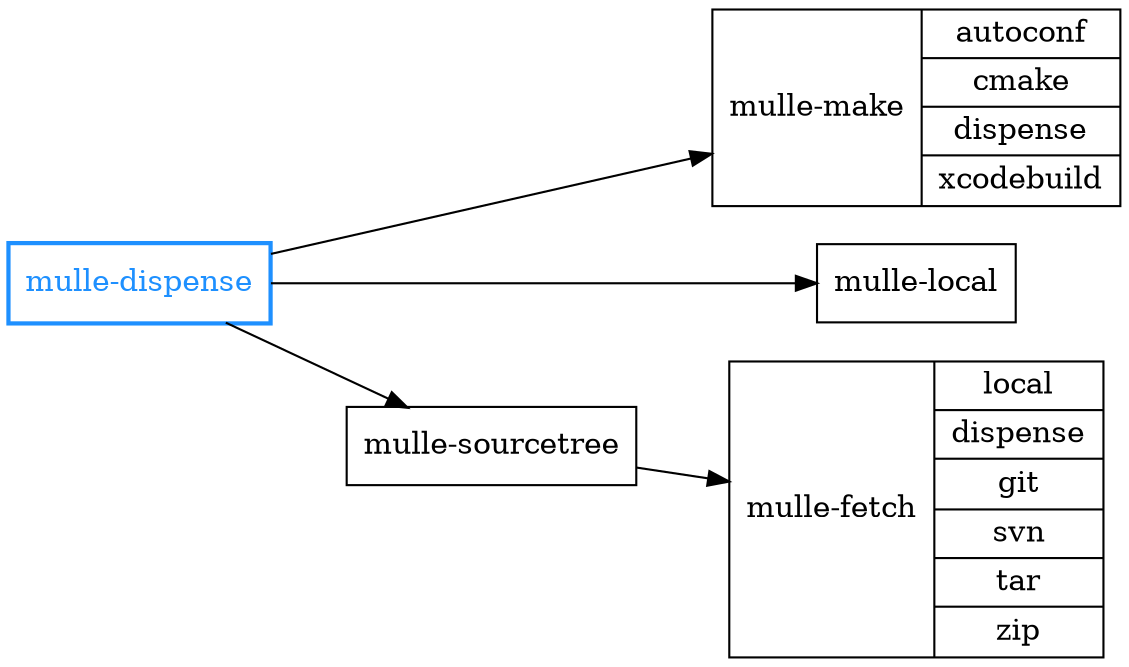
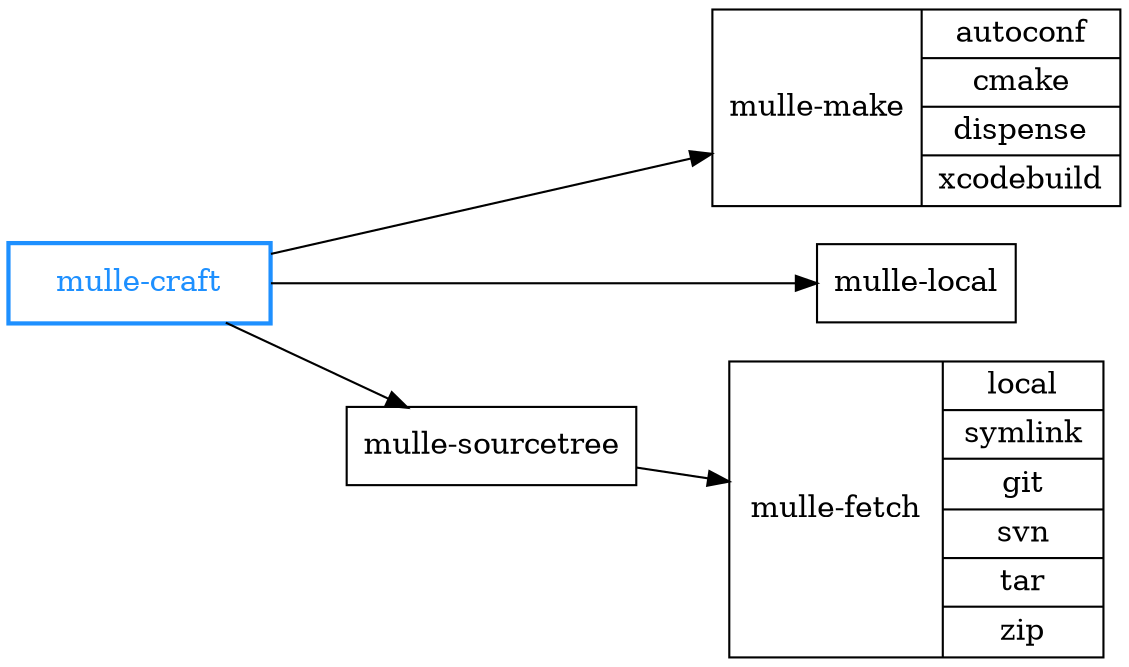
  digraph {
    rankdir=LR
    node [shape=record]
-   n1 [label="{ mulle-fetch|{<p0>local|<p1>dispense|<p2>git|<p3>svn|<p4>tar|<p5>zip} }"]
+   n1 [label="{ mulle-fetch|{<p0>local|<p1>symlink|<p2>git|<p3>svn|<p4>tar|<p5>zip} }"]
    n2 [label="{ mulle-make|{<p1>autoconf|<p2>cmake|<p3>dispense|<p4>xcodebuild} }"]
    n3 [label="mulle-local"]
-   "mulle-craft" [color=dodgerblue fontcolor=dodgerblue penwidth=2 label="mulle-dispense"]
+   "mulle-craft" [color=dodgerblue fontcolor=dodgerblue penwidth=2]
    "mulle-sourcetree"
    subgraph sub_1 {
      label="Language agnostic"
      "mulle-craft"
      "mulle-sourcetree"
      subgraph sub_2 {
        label="Language agnostic"
        rank=same
        n1
        n2
        n3
      }
    }
    "mulle-craft" -> n2
    "mulle-craft" -> n3
    "mulle-craft" -> "mulle-sourcetree"
    "mulle-sourcetree" -> n1
  }
